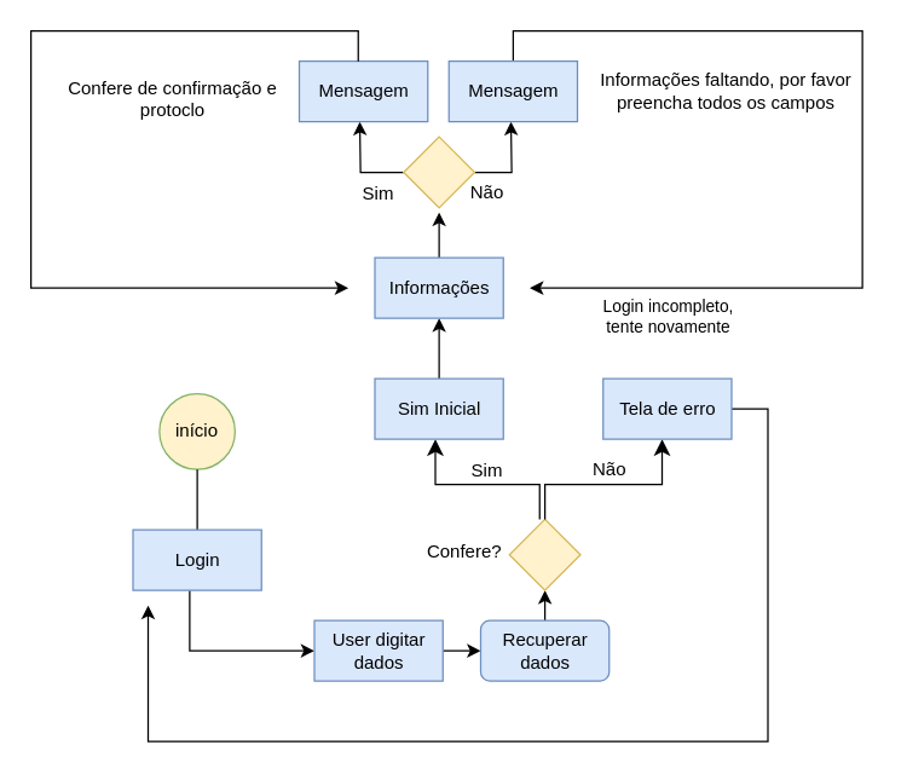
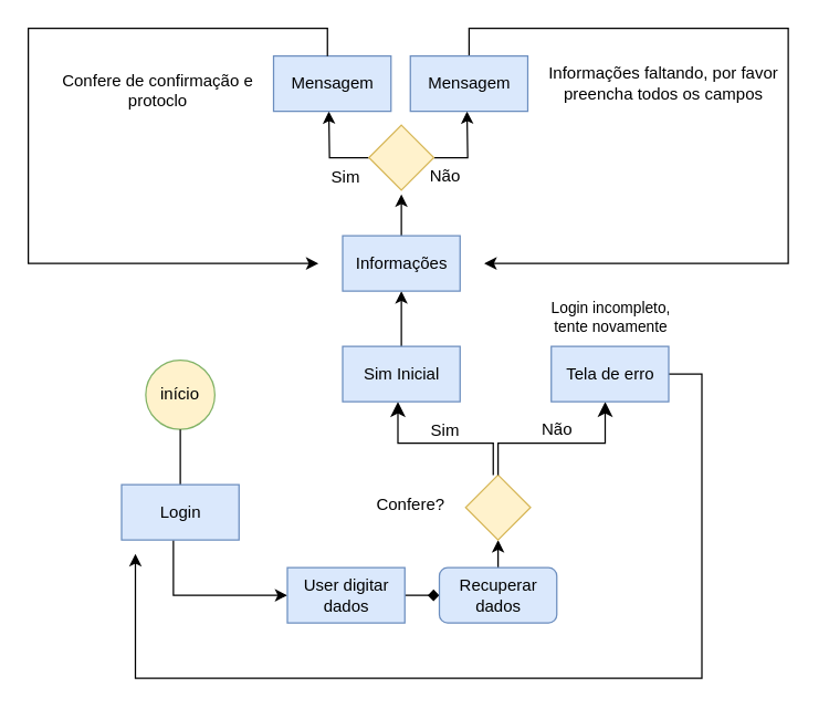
  <mxCell id="0" />
  <mxCell id="1" parent="0" />
  <mxCell id="2" value="início" style="ellipse;whiteSpace=wrap;html=1;aspect=fixed;fillColor=#fff2cc;strokeColor=#82b366;" vertex="1" parent="1"><mxGeometry x="105" y="260" width="50" height="50" as="geometry" /></mxCell>
  <mxCell id="3" value="" style="line;strokeWidth=1;direction=south;html=1;" vertex="1" parent="1"><mxGeometry x="125" y="310" width="10" height="40" as="geometry" /></mxCell>
  <mxCell id="4" style="edgeStyle=orthogonalEdgeStyle;rounded=0;orthogonalLoop=1;jettySize=auto;html=1;" edge="1" parent="1"><mxGeometry relative="1" as="geometry"><mxPoint x="207.5" y="430" as="targetPoint" /><mxPoint x="125.003" y="390" as="sourcePoint" /><Array as="points"><mxPoint x="125.5" y="430" /></Array></mxGeometry></mxCell>
  <mxCell id="5" value="Login" style="rounded=0;whiteSpace=wrap;html=1;fillColor=#dae8fc;strokeColor=#6c8ebf;" vertex="1" parent="1"><mxGeometry x="87.5" y="350" width="85" height="40" as="geometry" /></mxCell>
- <mxCell id="6" value="" style="edgeStyle=orthogonalEdgeStyle;rounded=0;orthogonalLoop=1;jettySize=auto;html=1;" edge="1" parent="1" source="7" target="9"><mxGeometry relative="1" as="geometry" /></mxCell>
+ <mxCell id="6" value="" style="edgeStyle=orthogonalEdgeStyle;rounded=0;orthogonalLoop=1;jettySize=auto;html=1;endArrow=diamond;" edge="1" parent="1" source="7" target="9"><mxGeometry relative="1" as="geometry" /></mxCell>
  <mxCell id="7" value="User digitar dados" style="rounded=0;whiteSpace=wrap;html=1;fillColor=#dae8fc;strokeColor=#6c8ebf;" vertex="1" parent="1"><mxGeometry x="207.5" y="410" width="85" height="40" as="geometry" /></mxCell>
  <mxCell id="8" value="" style="edgeStyle=orthogonalEdgeStyle;rounded=0;orthogonalLoop=1;jettySize=auto;html=1;" edge="1" parent="1" source="9"><mxGeometry relative="1" as="geometry"><mxPoint x="359.983" y="390" as="targetPoint" /></mxGeometry></mxCell>
  <mxCell id="9" value="Recuperar dados" style="whiteSpace=wrap;html=1;fillColor=#dae8fc;strokeColor=#6c8ebf;rounded=1;" vertex="1" parent="1"><mxGeometry x="317.5" y="410" width="85" height="40" as="geometry" /></mxCell>
  <mxCell id="10" value="" style="rhombus;whiteSpace=wrap;html=1;fillColor=#fff2cc;strokeColor=#d6b656;" vertex="1" parent="1"><mxGeometry x="336.5" y="343" width="47" height="47" as="geometry" /></mxCell>
- <mxCell id="11" value="Confere?" style="text;html=1;align=center;verticalAlign=middle;whiteSpace=wrap;rounded=0;" vertex="1" parent="1"><mxGeometry x="276.5" y="350" width="60" height="30" as="geometry" /></mxCell>
+ <mxCell id="11" value="Confere?" style="text;html=1;align=center;verticalAlign=middle;whiteSpace=wrap;rounded=0;" vertex="1" parent="1"><mxGeometry x="266.5" y="350" width="60" height="30" as="geometry" /></mxCell>
  <mxCell id="12" value="" style="edgeStyle=elbowEdgeStyle;elbow=vertical;endArrow=classic;html=1;curved=0;rounded=0;endSize=8;startSize=8;exitX=0.5;exitY=0;exitDx=0;exitDy=0;" edge="1" parent="1" source="10"><mxGeometry width="50" height="50" relative="1" as="geometry"><mxPoint x="367.5" y="340" as="sourcePoint" /><mxPoint x="437.5" y="290" as="targetPoint" /><Array as="points"><mxPoint x="377.5" y="320" /><mxPoint x="387.5" y="320" /><mxPoint x="377.5" y="320" /></Array></mxGeometry></mxCell>
  <mxCell id="13" value="" style="edgeStyle=elbowEdgeStyle;elbow=vertical;endArrow=classic;html=1;curved=0;rounded=0;endSize=8;startSize=8;" edge="1" parent="1"><mxGeometry width="50" height="50" relative="1" as="geometry"><mxPoint x="356.5" y="343" as="sourcePoint" /><mxPoint x="287.5" y="290" as="targetPoint" /><Array as="points"><mxPoint x="327.5" y="320" /></Array></mxGeometry></mxCell>
  <mxCell id="14" style="edgeStyle=orthogonalEdgeStyle;rounded=0;orthogonalLoop=1;jettySize=auto;html=1;" edge="1" parent="1" source="15"><mxGeometry relative="1" as="geometry"><mxPoint x="290" y="210" as="targetPoint" /></mxGeometry></mxCell>
  <mxCell id="15" value="Sim Inicial" style="rounded=0;whiteSpace=wrap;html=1;fillColor=#dae8fc;strokeColor=#6c8ebf;" vertex="1" parent="1"><mxGeometry x="247.5" y="250" width="85" height="40" as="geometry" /></mxCell>
  <mxCell id="16" value="Sim" style="text;html=1;align=center;verticalAlign=middle;whiteSpace=wrap;rounded=0;" vertex="1" parent="1"><mxGeometry x="306.5" y="310" width="30" as="geometry" /></mxCell>
  <mxCell id="17" value="Não" style="text;html=1;align=center;verticalAlign=middle;whiteSpace=wrap;rounded=0;" vertex="1" parent="1"><mxGeometry x="377.5" y="300" width="50" height="20" as="geometry" /></mxCell>
  <mxCell id="18" style="edgeStyle=orthogonalEdgeStyle;rounded=0;orthogonalLoop=1;jettySize=auto;html=1;" edge="1" parent="1" source="19"><mxGeometry relative="1" as="geometry"><mxPoint x="97.5" y="400" as="targetPoint" /><Array as="points"><mxPoint x="507.5" y="270" /><mxPoint x="507.5" y="490" /><mxPoint x="97.5" y="490" /></Array></mxGeometry></mxCell>
  <mxCell id="19" value="Tela de erro" style="rounded=0;whiteSpace=wrap;html=1;fillColor=#dae8fc;strokeColor=#6c8ebf;" vertex="1" parent="1"><mxGeometry x="398.5" y="250" width="85" height="40" as="geometry" /></mxCell>
  <mxCell id="20" style="edgeStyle=orthogonalEdgeStyle;rounded=0;orthogonalLoop=1;jettySize=auto;html=1;" edge="1" parent="1" source="21"><mxGeometry relative="1" as="geometry"><mxPoint x="290" y="140" as="targetPoint" /></mxGeometry></mxCell>
  <mxCell id="21" value="Informações" style="rounded=0;whiteSpace=wrap;html=1;fillColor=#dae8fc;strokeColor=#6c8ebf;" vertex="1" parent="1"><mxGeometry x="247.5" y="170" width="85" height="40" as="geometry" /></mxCell>
  <mxCell id="22" style="edgeStyle=orthogonalEdgeStyle;rounded=0;orthogonalLoop=1;jettySize=auto;html=1;" edge="1" parent="1" source="24"><mxGeometry relative="1" as="geometry"><mxPoint x="337.5" y="80" as="targetPoint" /></mxGeometry></mxCell>
  <mxCell id="23" style="edgeStyle=orthogonalEdgeStyle;rounded=0;orthogonalLoop=1;jettySize=auto;html=1;" edge="1" parent="1" source="24"><mxGeometry relative="1" as="geometry"><mxPoint x="237.5" y="80" as="targetPoint" /></mxGeometry></mxCell>
  <mxCell id="24" value="" style="rhombus;whiteSpace=wrap;html=1;fillColor=#fff2cc;strokeColor=#d6b656;" vertex="1" parent="1"><mxGeometry x="266.5" y="90" width="47" height="47" as="geometry" /></mxCell>
  <mxCell id="25" value="Sim" style="text;html=1;align=center;verticalAlign=middle;whiteSpace=wrap;rounded=0;" vertex="1" parent="1"><mxGeometry x="235" y="127" width="30" as="geometry" /></mxCell>
  <mxCell id="26" value="Não" style="text;html=1;align=center;verticalAlign=middle;whiteSpace=wrap;rounded=0;" vertex="1" parent="1"><mxGeometry x="296.5" y="117" width="50" height="20" as="geometry" /></mxCell>
- <mxCell id="27" value="&lt;font style=&quot;font-size: 11px;&quot;&gt;Login incompleto, tente novamente&lt;/font&gt;&lt;div style=&quot;font-size: 11px;&quot;&gt;&lt;br&gt;&lt;/div&gt;" style="text;html=1;align=center;verticalAlign=middle;whiteSpace=wrap;rounded=0;" vertex="1" parent="1"><mxGeometry x="388.5" y="200" width="106" height="30" as="geometry" /></mxCell>
+ <mxCell id="27" value="&lt;font style=&quot;font-size: 11px;&quot;&gt;Login incompleto, tente novamente&lt;/font&gt;&lt;div style=&quot;font-size: 11px;&quot;&gt;&lt;br&gt;&lt;/div&gt;" style="text;html=1;align=center;verticalAlign=middle;whiteSpace=wrap;rounded=0;" vertex="1" parent="1"><mxGeometry x="388.5" y="220" width="106" height="30" as="geometry" /></mxCell>
  <mxCell id="28" value="Mensagem" style="rounded=0;whiteSpace=wrap;html=1;fillColor=#dae8fc;strokeColor=#6c8ebf;" vertex="1" parent="1"><mxGeometry x="197.5" y="40" width="85" height="40" as="geometry" /></mxCell>
  <mxCell id="29" value="Confere de confirmação e protoclo" style="text;html=1;align=center;verticalAlign=middle;whiteSpace=wrap;rounded=0;" vertex="1" parent="1"><mxGeometry x="30" y="50" width="167.5" height="30" as="geometry" /></mxCell>
  <mxCell id="30" style="edgeStyle=orthogonalEdgeStyle;rounded=0;orthogonalLoop=1;jettySize=auto;html=1;" edge="1" parent="1" source="31"><mxGeometry relative="1" as="geometry"><mxPoint x="350" y="190" as="targetPoint" /><Array as="points"><mxPoint x="339" y="20" /><mxPoint x="570" y="20" /><mxPoint x="570" y="190" /></Array></mxGeometry></mxCell>
  <mxCell id="31" value="Mensagem" style="rounded=0;whiteSpace=wrap;html=1;fillColor=#dae8fc;strokeColor=#6c8ebf;" vertex="1" parent="1"><mxGeometry x="296.5" y="40" width="85" height="40" as="geometry" /></mxCell>
  <mxCell id="32" value="Informações faltando, por favor preencha todos os campos" style="text;html=1;align=center;verticalAlign=middle;whiteSpace=wrap;rounded=0;" vertex="1" parent="1"><mxGeometry x="381.5" y="45" width="196" height="30" as="geometry" /></mxCell>
  <mxCell id="33" style="edgeStyle=orthogonalEdgeStyle;rounded=0;orthogonalLoop=1;jettySize=auto;html=1;" edge="1" parent="1"><mxGeometry relative="1" as="geometry"><mxPoint x="230" y="190" as="targetPoint" /><mxPoint x="236.5" y="40" as="sourcePoint" /><Array as="points"><mxPoint x="237" y="20" /><mxPoint x="20" y="20" /><mxPoint x="20" y="190" /></Array></mxGeometry></mxCell>
